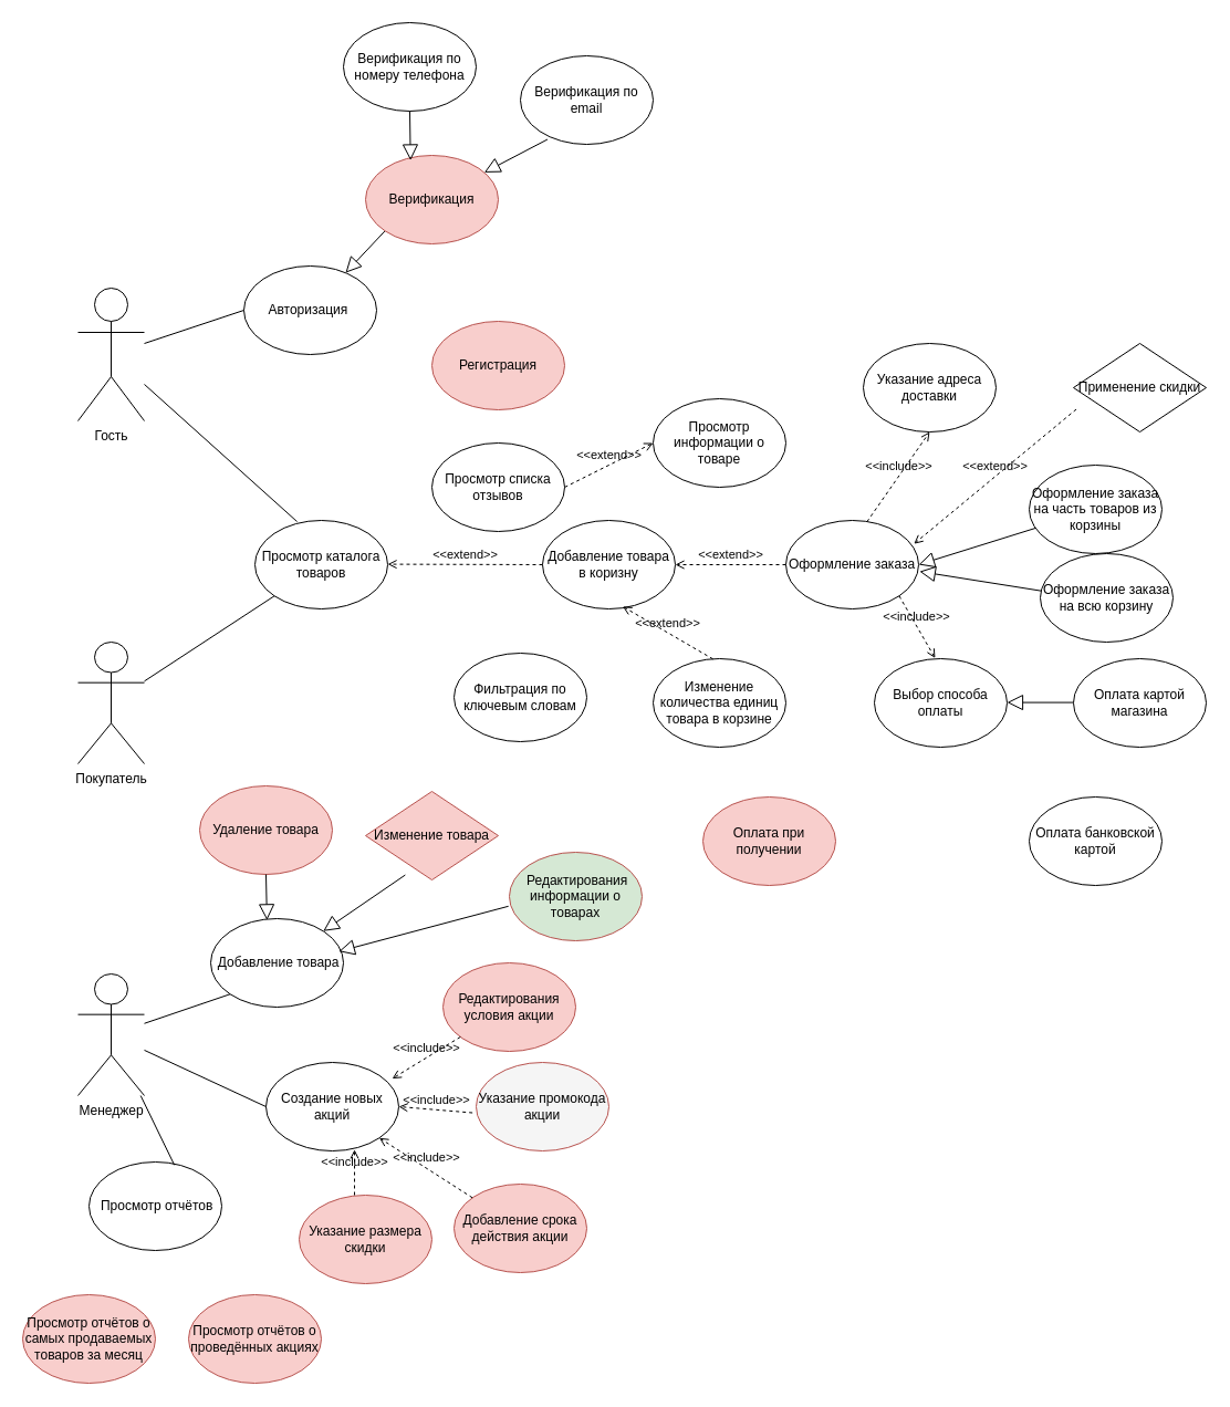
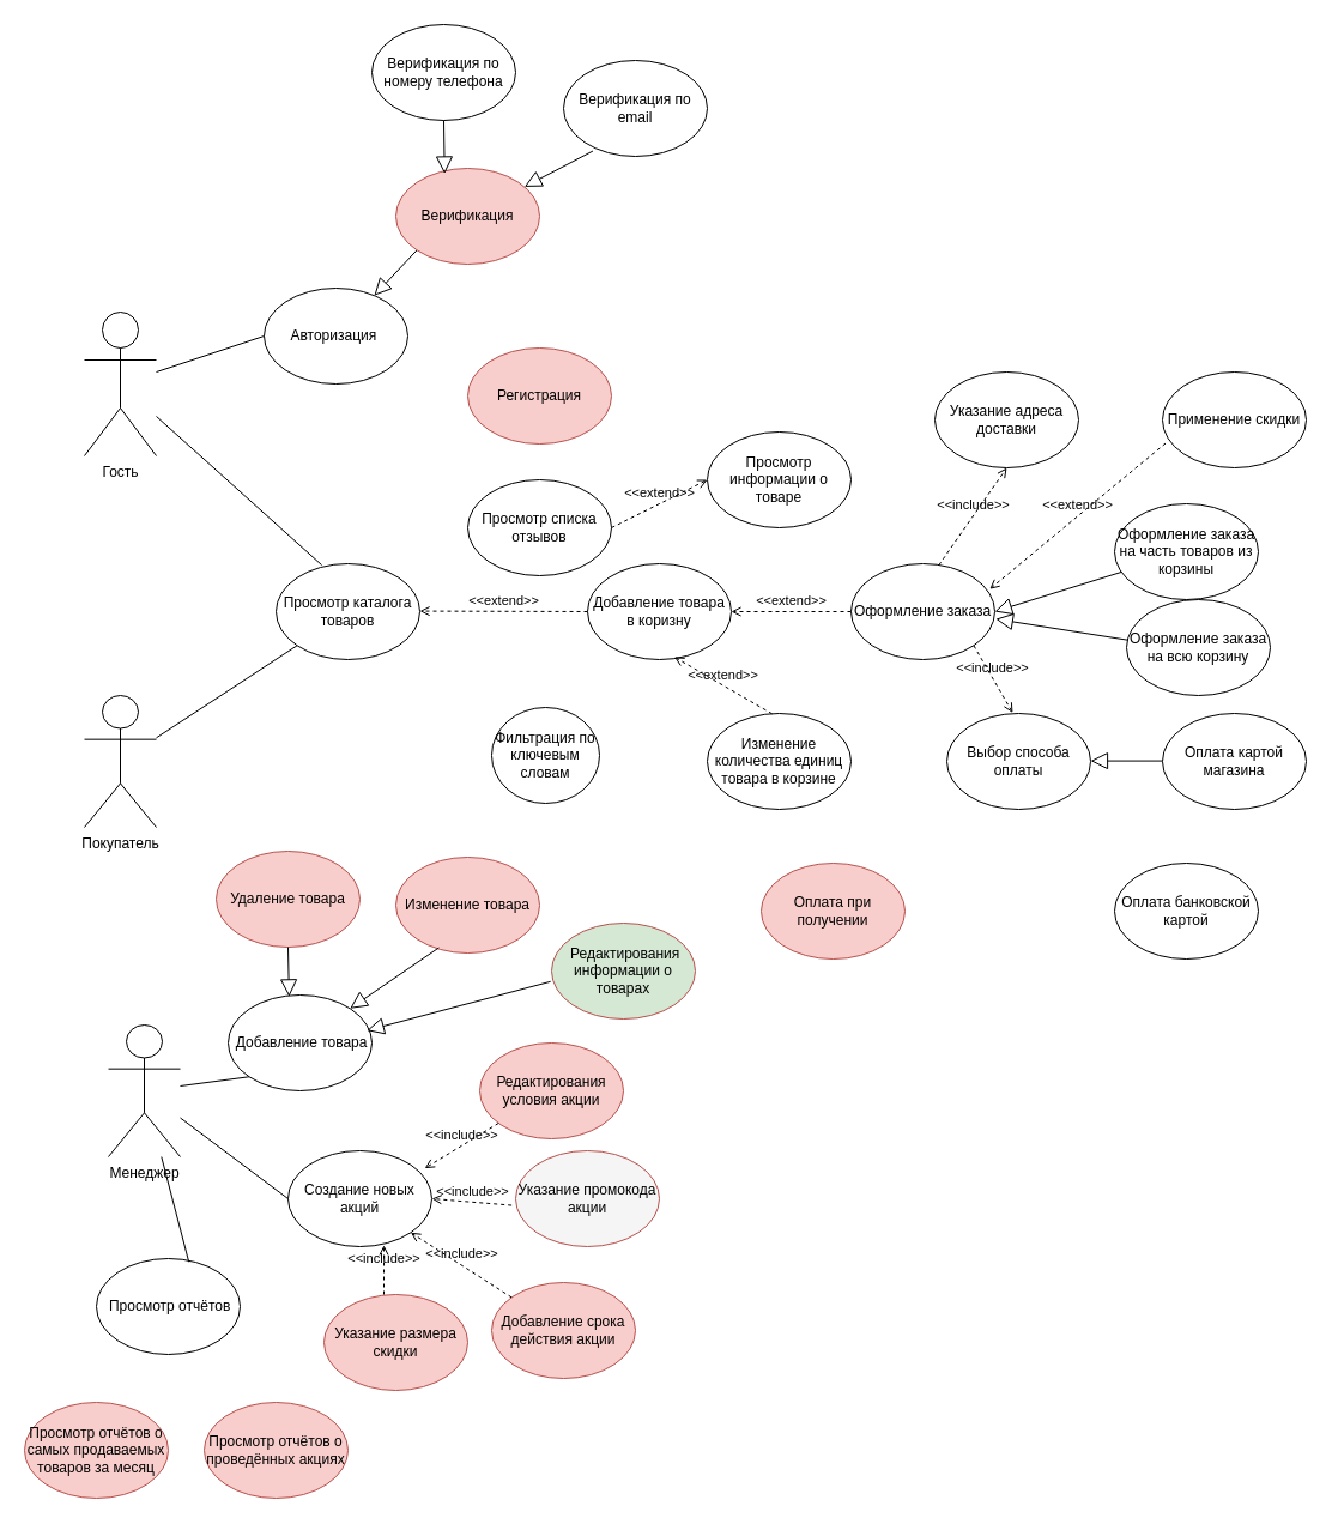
  <mxCell id="0" />
  <mxCell id="1" parent="0" />
  <mxCell id="2" value="Гость" style="shape=umlActor;verticalLabelPosition=bottom;verticalAlign=top;html=1;outlineConnect=0;" parent="1" vertex="1"><mxGeometry x="70" y="260" width="60" height="120" as="geometry" /></mxCell>
  <mxCell id="3" value="Покупатель" style="shape=umlActor;verticalLabelPosition=bottom;verticalAlign=top;html=1;outlineConnect=0;" parent="1" vertex="1"><mxGeometry x="70" y="580" width="60" height="110" as="geometry" /></mxCell>
- <mxCell id="4" value="Менеджер" style="shape=umlActor;verticalLabelPosition=bottom;verticalAlign=top;html=1;outlineConnect=0;" parent="1" vertex="1"><mxGeometry x="70" y="880" width="60" height="110" as="geometry" /></mxCell>
+ <mxCell id="4" value="Менеджер" style="shape=umlActor;verticalLabelPosition=bottom;verticalAlign=top;html=1;outlineConnect=0;" parent="1" vertex="1"><mxGeometry x="90" y="855" width="60" height="110" as="geometry" /></mxCell>
  <mxCell id="5" value="Просмотр каталога товаров" style="ellipse;whiteSpace=wrap;html=1;" parent="1" vertex="1"><mxGeometry x="230" y="470" width="120" height="80" as="geometry" /></mxCell>
  <mxCell id="6" value="Просмотр информации о товаре" style="ellipse;whiteSpace=wrap;html=1;" parent="1" vertex="1"><mxGeometry x="590" y="360" width="120" height="80" as="geometry" /></mxCell>
  <mxCell id="7" value="Просмотр списка отзывов" style="ellipse;whiteSpace=wrap;html=1;" parent="1" vertex="1"><mxGeometry x="390" y="400" width="120" height="80" as="geometry" /></mxCell>
- <mxCell id="8" value="Фильтрация по ключевым словам" style="ellipse;whiteSpace=wrap;html=1;" parent="1" vertex="1"><mxGeometry x="410" y="590" width="120" height="80" as="geometry" /></mxCell>
+ <mxCell id="8" value="Фильтрация по ключевым словам" style="ellipse;whiteSpace=wrap;html=1;" parent="1" vertex="1"><mxGeometry x="410" y="590" width="90" height="80" as="geometry" /></mxCell>
  <mxCell id="9" value="Изменение количества единиц товара в корзине" style="ellipse;whiteSpace=wrap;html=1;" parent="1" vertex="1"><mxGeometry x="590" y="595" width="120" height="80" as="geometry" /></mxCell>
  <mxCell id="10" value="Добавление товара в коризну" style="ellipse;whiteSpace=wrap;html=1;" parent="1" vertex="1"><mxGeometry x="490" y="470" width="120" height="80" as="geometry" /></mxCell>
  <mxCell id="11" value="Оформление заказа" style="ellipse;whiteSpace=wrap;html=1;" parent="1" vertex="1"><mxGeometry x="710" y="470" width="120" height="80" as="geometry" /></mxCell>
  <mxCell id="12" value="Оформление заказа на часть товаров из корзины" style="ellipse;whiteSpace=wrap;html=1;" parent="1" vertex="1"><mxGeometry x="930" y="420" width="120" height="80" as="geometry" /></mxCell>
  <mxCell id="13" value="Регистрация" style="ellipse;whiteSpace=wrap;html=1;fillColor=#f8cecc;strokeColor=#b85450;" parent="1" vertex="1"><mxGeometry x="390" y="290" width="120" height="80" as="geometry" /></mxCell>
  <mxCell id="14" value="Верификация по email" style="ellipse;whiteSpace=wrap;html=1;" parent="1" vertex="1"><mxGeometry x="470" y="50" width="120" height="80" as="geometry" /></mxCell>
  <mxCell id="15" value="Верификация по номеру телефона" style="ellipse;whiteSpace=wrap;html=1;" parent="1" vertex="1"><mxGeometry x="310" y="20" width="120" height="80" as="geometry" /></mxCell>
- <mxCell id="16" value="Применение скидки" style="rhombus;whiteSpace=wrap;html=1;" parent="1" vertex="1"><mxGeometry x="970" y="310" width="120" height="80" as="geometry" /></mxCell>
+ <mxCell id="16" value="Применение скидки" style="ellipse;whiteSpace=wrap;html=1;" parent="1" vertex="1"><mxGeometry x="970" y="310" width="120" height="80" as="geometry" /></mxCell>
  <mxCell id="17" value="Указание адреса доставки" style="ellipse;whiteSpace=wrap;html=1;" parent="1" vertex="1"><mxGeometry x="780" y="310" width="120" height="80" as="geometry" /></mxCell>
  <mxCell id="18" value="Выбор способа оплаты" style="ellipse;whiteSpace=wrap;html=1;" parent="1" vertex="1"><mxGeometry x="790" y="595" width="120" height="80" as="geometry" /></mxCell>
  <mxCell id="19" value="Оплата при получении" style="ellipse;whiteSpace=wrap;html=1;fillColor=#f8cecc;strokeColor=#b85450;" parent="1" vertex="1"><mxGeometry x="635" y="720" width="120" height="80" as="geometry" /></mxCell>
  <mxCell id="20" value="Оплата банковской картой" style="ellipse;whiteSpace=wrap;html=1;" parent="1" vertex="1"><mxGeometry x="930" y="720" width="120" height="80" as="geometry" /></mxCell>
  <mxCell id="21" value="Оплата картой магазина" style="ellipse;whiteSpace=wrap;html=1;" parent="1" vertex="1"><mxGeometry x="970" y="595" width="120" height="80" as="geometry" /></mxCell>
  <mxCell id="22" value="&amp;nbsp;Редактирования информации о товарах" style="ellipse;whiteSpace=wrap;html=1;fillColor=#d5e8d4;strokeColor=#b85450;" parent="1" vertex="1"><mxGeometry x="460" y="770" width="120" height="80" as="geometry" /></mxCell>
  <mxCell id="23" value="&amp;nbsp;Добавление товара" style="ellipse;whiteSpace=wrap;html=1;" parent="1" vertex="1"><mxGeometry x="190" y="830" width="120" height="80" as="geometry" /></mxCell>
- <mxCell id="24" value="Изменение товара" style="rhombus;whiteSpace=wrap;html=1;fillColor=#f8cecc;strokeColor=#b85450;" parent="1" vertex="1"><mxGeometry x="330" y="715" width="120" height="80" as="geometry" /></mxCell>
+ <mxCell id="24" value="Изменение товара" style="ellipse;whiteSpace=wrap;html=1;fillColor=#f8cecc;strokeColor=#b85450;" parent="1" vertex="1"><mxGeometry x="330" y="715" width="120" height="80" as="geometry" /></mxCell>
  <mxCell id="25" value="Удаление товара" style="ellipse;whiteSpace=wrap;html=1;fillColor=#f8cecc;strokeColor=#b85450;" parent="1" vertex="1"><mxGeometry x="180" y="710" width="120" height="80" as="geometry" /></mxCell>
  <mxCell id="26" value="Создание новых акций" style="ellipse;whiteSpace=wrap;html=1;" parent="1" vertex="1"><mxGeometry x="240" y="960" width="120" height="80" as="geometry" /></mxCell>
  <mxCell id="27" value="Указание промокода акции" style="ellipse;whiteSpace=wrap;html=1;fillColor=#f5f5f5;strokeColor=#b85450;" parent="1" vertex="1"><mxGeometry x="430" y="960" width="120" height="80" as="geometry" /></mxCell>
  <mxCell id="28" value="Указание размера скидки" style="ellipse;whiteSpace=wrap;html=1;fillColor=#f8cecc;strokeColor=#b85450;" parent="1" vertex="1"><mxGeometry x="270" y="1080" width="120" height="80" as="geometry" /></mxCell>
  <mxCell id="29" value="Редактирования условия акции" style="ellipse;whiteSpace=wrap;html=1;fillColor=#f8cecc;strokeColor=#b85450;" parent="1" vertex="1"><mxGeometry x="400" y="870" width="120" height="80" as="geometry" /></mxCell>
  <mxCell id="30" value="Добавление срока действия акции" style="ellipse;whiteSpace=wrap;html=1;fillColor=#f8cecc;strokeColor=#b85450;" parent="1" vertex="1"><mxGeometry x="410" y="1070" width="120" height="80" as="geometry" /></mxCell>
  <mxCell id="31" value="&amp;nbsp;Просмотр отчётов" style="ellipse;whiteSpace=wrap;html=1;" parent="1" vertex="1"><mxGeometry x="80" y="1050" width="120" height="80" as="geometry" /></mxCell>
  <mxCell id="32" value="Просмотр отчётов о проведённых акциях" style="ellipse;whiteSpace=wrap;html=1;fillColor=#f8cecc;strokeColor=#b85450;" parent="1" vertex="1"><mxGeometry x="170" y="1170" width="120" height="80" as="geometry" /></mxCell>
  <mxCell id="33" value="Просмотр отчётов о самых продаваемых товаров за месяц" style="ellipse;whiteSpace=wrap;html=1;fillColor=#f8cecc;strokeColor=#b85450;" parent="1" vertex="1"><mxGeometry x="20" y="1170" width="120" height="80" as="geometry" /></mxCell>
  <mxCell id="34" value="" style="endArrow=block;endFill=0;endSize=12;html=1;rounded=0;exitX=0;exitY=1;exitDx=0;exitDy=0;" parent="1" source="35" target="37" edge="1"><mxGeometry width="160" relative="1" as="geometry"><mxPoint x="470" y="230" as="sourcePoint" /><mxPoint x="610" as="targetPoint" y="170" /></mxGeometry></mxCell>
  <mxCell id="35" value="Верификация" style="ellipse;whiteSpace=wrap;html=1;fillColor=#f8cecc;strokeColor=#b85450;" parent="1" vertex="1"><mxGeometry x="330" y="140" width="120" height="80" as="geometry" /></mxCell>
  <mxCell id="36" value="Оформление заказа на всю корзину" style="ellipse;whiteSpace=wrap;html=1;" parent="1" vertex="1"><mxGeometry x="940" y="500" width="120" height="80" as="geometry" /></mxCell>
  <mxCell id="37" value="Авторизация&amp;nbsp;" style="ellipse;whiteSpace=wrap;html=1;" parent="1" vertex="1"><mxGeometry x="220" y="240" width="120" height="80" as="geometry" /></mxCell>
  <mxCell id="38" value="" style="endArrow=none;html=1;rounded=0;entryX=0.317;entryY=0.013;entryDx=0;entryDy=0;entryPerimeter=0;" parent="1" source="2" target="5" edge="1"><mxGeometry width="50" height="50" relative="1" as="geometry"><mxPoint x="190" y="420" as="sourcePoint" /><mxPoint x="240" y="370" as="targetPoint" /></mxGeometry></mxCell>
  <mxCell id="39" value="" style="endArrow=none;html=1;rounded=0;entryX=0;entryY=1;entryDx=0;entryDy=0;" parent="1" source="3" target="5" edge="1"><mxGeometry width="50" height="50" relative="1" as="geometry"><mxPoint x="200" y="610" as="sourcePoint" /><mxPoint x="250" y="560" as="targetPoint" /></mxGeometry></mxCell>
  <mxCell id="40" value="&amp;lt;&amp;lt;extend&amp;gt;&amp;gt;" style="html=1;verticalAlign=bottom;labelBackgroundColor=none;endArrow=open;endFill=0;dashed=1;rounded=0;entryX=0;entryY=0.5;entryDx=0;entryDy=0;exitX=1;exitY=0.5;exitDx=0;exitDy=0;" parent="1" source="7" target="6" edge="1"><mxGeometry width="160" relative="1" as="geometry"><mxPoint x="371.52" y="432.88" as="sourcePoint" /><mxPoint x="270" y="367.12" as="targetPoint" /></mxGeometry></mxCell>
  <mxCell id="41" value="" style="endArrow=none;html=1;rounded=0;entryX=0;entryY=0.5;entryDx=0;entryDy=0;" parent="1" source="2" target="37" edge="1"><mxGeometry width="50" height="50" relative="1" as="geometry"><mxPoint x="180" y="350" as="sourcePoint" /><mxPoint x="230" y="300" as="targetPoint" /></mxGeometry></mxCell>
  <mxCell id="42" value="&amp;lt;&amp;lt;extend&amp;gt;&amp;gt;" style="html=1;verticalAlign=bottom;labelBackgroundColor=none;endArrow=open;endFill=0;dashed=1;rounded=0;entryX=1;entryY=0.5;entryDx=0;entryDy=0;exitX=0;exitY=0.5;exitDx=0;exitDy=0;" parent="1" source="11" target="10" edge="1"><mxGeometry width="160" relative="1" as="geometry"><mxPoint x="730" y="500" as="sourcePoint" /><mxPoint x="590" y="500" as="targetPoint" /></mxGeometry></mxCell>
  <mxCell id="43" value="&amp;lt;&amp;lt;extend&amp;gt;&amp;gt;" style="html=1;verticalAlign=bottom;labelBackgroundColor=none;endArrow=open;endFill=0;dashed=1;rounded=0;entryX=0.604;entryY=0.973;entryDx=0;entryDy=0;entryPerimeter=0;exitX=0.451;exitY=0.004;exitDx=0;exitDy=0;exitPerimeter=0;" parent="1" source="9" target="10" edge="1"><mxGeometry width="160" relative="1" as="geometry"><mxPoint x="631.96" y="605.32" as="sourcePoint" /><mxPoint x="529.96" y="540.32" as="targetPoint" /></mxGeometry></mxCell>
  <mxCell id="44" value="&amp;lt;&amp;lt;extend&amp;gt;&amp;gt;" style="html=1;verticalAlign=bottom;labelBackgroundColor=none;endArrow=open;endFill=0;dashed=1;rounded=0;entryX=1;entryY=0.5;entryDx=0;entryDy=0;exitX=0;exitY=0.5;exitDx=0;exitDy=0;" parent="1" source="10" edge="1"><mxGeometry width="160" relative="1" as="geometry"><mxPoint x="450" y="509.58" as="sourcePoint" /><mxPoint x="350" y="509.58" as="targetPoint" /></mxGeometry></mxCell>
  <mxCell id="45" value="&amp;lt;&amp;lt;include&amp;gt;&amp;gt;" style="html=1;verticalAlign=bottom;labelBackgroundColor=none;endArrow=open;endFill=0;dashed=1;rounded=0;exitX=0.611;exitY=0.015;exitDx=0;exitDy=0;exitPerimeter=0;entryX=0.5;entryY=1;entryDx=0;entryDy=0;" parent="1" source="11" target="17" edge="1"><mxGeometry width="160" relative="1" as="geometry"><mxPoint x="800" y="450" as="sourcePoint" /><mxPoint x="960" y="450" as="targetPoint" /></mxGeometry></mxCell>
  <mxCell id="46" value="&amp;lt;&amp;lt;extend&amp;gt;&amp;gt;" style="html=1;verticalAlign=bottom;labelBackgroundColor=none;endArrow=open;endFill=0;dashed=1;rounded=0;exitX=0.021;exitY=0.744;exitDx=0;exitDy=0;exitPerimeter=0;entryX=0.965;entryY=0.265;entryDx=0;entryDy=0;entryPerimeter=0;" parent="1" source="16" target="11" edge="1"><mxGeometry width="160" relative="1" as="geometry"><mxPoint x="810" y="490" as="sourcePoint" /><mxPoint x="970" y="490" as="targetPoint" /></mxGeometry></mxCell>
  <mxCell id="47" value="&amp;lt;&amp;lt;include&amp;gt;&amp;gt;" style="html=1;verticalAlign=bottom;labelBackgroundColor=none;endArrow=open;endFill=0;dashed=1;rounded=0;exitX=1;exitY=1;exitDx=0;exitDy=0;entryX=0.458;entryY=-0.006;entryDx=0;entryDy=0;entryPerimeter=0;" parent="1" source="11" target="18" edge="1"><mxGeometry width="160" relative="1" as="geometry"><mxPoint x="810" y="560" as="sourcePoint" /><mxPoint x="970" y="560" as="targetPoint" /></mxGeometry></mxCell>
  <mxCell id="48" value="" style="endArrow=block;endFill=0;endSize=12;html=1;rounded=0;" parent="1" edge="1"><mxGeometry width="160" relative="1" as="geometry"><mxPoint x="935.672" y="476.977" as="sourcePoint" /><mxPoint x="830" y="510" as="targetPoint" /></mxGeometry></mxCell>
  <mxCell id="49" value="" style="endArrow=block;endFill=0;endSize=12;html=1;rounded=0;exitX=0.007;exitY=0.421;exitDx=0;exitDy=0;exitPerimeter=0;entryX=1.007;entryY=0.577;entryDx=0;entryDy=0;entryPerimeter=0;" parent="1" source="36" target="11" edge="1"><mxGeometry width="160" relative="1" as="geometry"><mxPoint x="945.672" y="509.997" as="sourcePoint" /><mxPoint x="840" y="543.02" as="targetPoint" /></mxGeometry></mxCell>
  <mxCell id="50" value="" style="endArrow=block;endFill=0;endSize=12;html=1;rounded=0;entryX=0.424;entryY=0.017;entryDx=0;entryDy=0;entryPerimeter=0;" parent="1" source="25" target="23" edge="1"><mxGeometry width="160" relative="1" as="geometry"><mxPoint x="350" y="830" as="sourcePoint" /><mxPoint x="287.52" y="776.68" as="targetPoint" /></mxGeometry></mxCell>
  <mxCell id="51" value="" style="endArrow=block;endFill=0;endSize=12;html=1;rounded=0;exitX=0.299;exitY=0.944;exitDx=0;exitDy=0;exitPerimeter=0;" parent="1" source="24" target="23" edge="1"><mxGeometry width="160" relative="1" as="geometry"><mxPoint x="360" y="820" as="sourcePoint" /><mxPoint x="300" y="820" as="targetPoint" /></mxGeometry></mxCell>
  <mxCell id="52" value="" style="endArrow=block;endFill=0;endSize=12;html=1;rounded=0;exitX=0.204;exitY=0.944;exitDx=0;exitDy=0;exitPerimeter=0;" parent="1" source="14" target="35" edge="1"><mxGeometry width="160" relative="1" as="geometry"><mxPoint x="507.05" y="89.72" as="sourcePoint" /><mxPoint x="471.05" y="127.72" as="targetPoint" /></mxGeometry></mxCell>
  <mxCell id="53" value="" style="endArrow=block;endFill=0;endSize=12;html=1;rounded=0;exitX=0.5;exitY=1;exitDx=0;exitDy=0;entryX=0.339;entryY=0.056;entryDx=0;entryDy=0;entryPerimeter=0;" parent="1" source="15" target="35" edge="1"><mxGeometry width="160" relative="1" as="geometry"><mxPoint x="309.52" y="100.48" as="sourcePoint" /><mxPoint x="235.52" y="154.48" as="targetPoint" /></mxGeometry></mxCell>
  <mxCell id="54" value="" style="endArrow=none;html=1;rounded=0;entryX=0;entryY=1;entryDx=0;entryDy=0;" parent="1" source="4" target="23" edge="1"><mxGeometry width="50" height="50" relative="1" as="geometry"><mxPoint x="180" y="990" as="sourcePoint" /><mxPoint x="230" y="940" as="targetPoint" /></mxGeometry></mxCell>
  <mxCell id="55" value="" style="endArrow=none;html=1;rounded=0;entryX=0;entryY=0.5;entryDx=0;entryDy=0;" parent="1" source="4" target="26" edge="1"><mxGeometry width="50" height="50" relative="1" as="geometry"><mxPoint x="142.43" y="960.24" as="sourcePoint" /><mxPoint x="220.43" y="933.24" as="targetPoint" /></mxGeometry></mxCell>
  <mxCell id="56" value="" style="endArrow=none;html=1;rounded=0;entryX=0.643;entryY=0.035;entryDx=0;entryDy=0;entryPerimeter=0;" parent="1" source="4" target="31" edge="1"><mxGeometry width="50" height="50" relative="1" as="geometry"><mxPoint x="170" y="1040" as="sourcePoint" /><mxPoint x="220" y="990" as="targetPoint" /></mxGeometry></mxCell>
  <mxCell id="57" value="" style="endArrow=block;endFill=0;endSize=12;html=1;rounded=0;exitX=0;exitY=0.5;exitDx=0;exitDy=0;entryX=1;entryY=0.5;entryDx=0;entryDy=0;" edge="1" parent="1"><mxGeometry width="160" relative="1" as="geometry"><mxPoint x="970" y="634.58" as="sourcePoint" /><mxPoint x="910" y="634.58" as="targetPoint" /></mxGeometry></mxCell>
  <mxCell id="58" value="" style="endArrow=block;endFill=0;endSize=12;html=1;rounded=0;exitX=-0.007;exitY=0.61;exitDx=0;exitDy=0;exitPerimeter=0;entryX=0.965;entryY=0.371;entryDx=0;entryDy=0;entryPerimeter=0;" edge="1" parent="1" source="22" target="23"><mxGeometry width="160" relative="1" as="geometry"><mxPoint x="424.1" y="810.48" as="sourcePoint" /><mxPoint x="350.1" y="860.48" as="targetPoint" /></mxGeometry></mxCell>
  <mxCell id="59" value="&amp;lt;&amp;lt;include&amp;gt;&amp;gt;" style="html=1;verticalAlign=bottom;labelBackgroundColor=none;endArrow=open;endFill=0;dashed=1;rounded=0;entryX=0.951;entryY=0.183;entryDx=0;entryDy=0;entryPerimeter=0;" edge="1" parent="1" source="29" target="26"><mxGeometry width="160" relative="1" as="geometry"><mxPoint x="280" y="930" as="sourcePoint" /><mxPoint x="440" y="930" as="targetPoint" /></mxGeometry></mxCell>
  <mxCell id="60" value="&amp;lt;&amp;lt;include&amp;gt;&amp;gt;" style="html=1;verticalAlign=bottom;labelBackgroundColor=none;endArrow=open;endFill=0;dashed=1;rounded=0;exitX=-0.028;exitY=0.569;exitDx=0;exitDy=0;exitPerimeter=0;entryX=1;entryY=0.5;entryDx=0;entryDy=0;" edge="1" parent="1" source="27" target="26"><mxGeometry width="160" relative="1" as="geometry"><mxPoint x="390" y="1050" as="sourcePoint" /><mxPoint x="550" y="1050" as="targetPoint" /></mxGeometry></mxCell>
  <mxCell id="61" value="&amp;lt;&amp;lt;include&amp;gt;&amp;gt;" style="html=1;verticalAlign=bottom;labelBackgroundColor=none;endArrow=open;endFill=0;dashed=1;rounded=0;entryX=1;entryY=1;entryDx=0;entryDy=0;" edge="1" parent="1" source="30" target="26"><mxGeometry width="160" relative="1" as="geometry"><mxPoint x="360" y="1050" as="sourcePoint" /><mxPoint x="520" y="1050" as="targetPoint" /></mxGeometry></mxCell>
  <mxCell id="62" value="&amp;lt;&amp;lt;include&amp;gt;&amp;gt;" style="html=1;verticalAlign=bottom;labelBackgroundColor=none;endArrow=open;endFill=0;dashed=1;rounded=0;entryX=0.667;entryY=0.985;entryDx=0;entryDy=0;entryPerimeter=0;" edge="1" parent="1" target="26"><mxGeometry width="160" relative="1" as="geometry"><mxPoint x="320" y="1080" as="sourcePoint" /><mxPoint x="450" y="1080" as="targetPoint" /></mxGeometry></mxCell>
